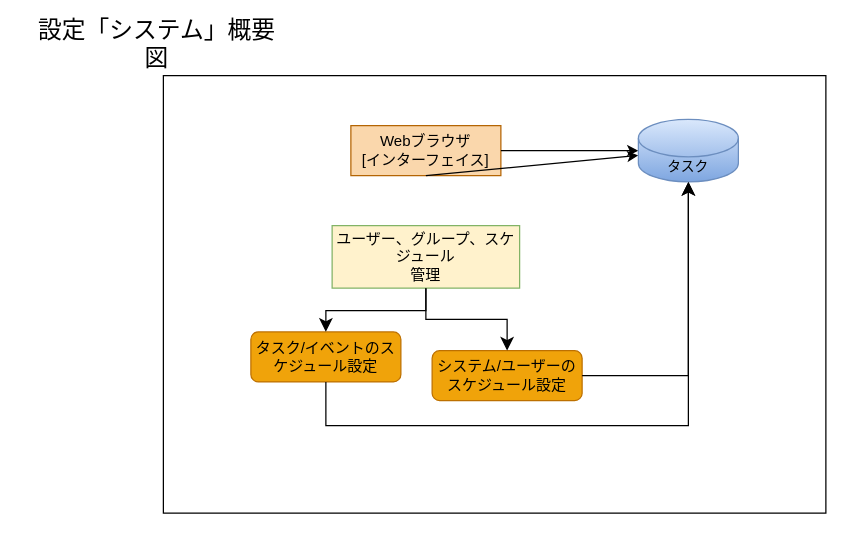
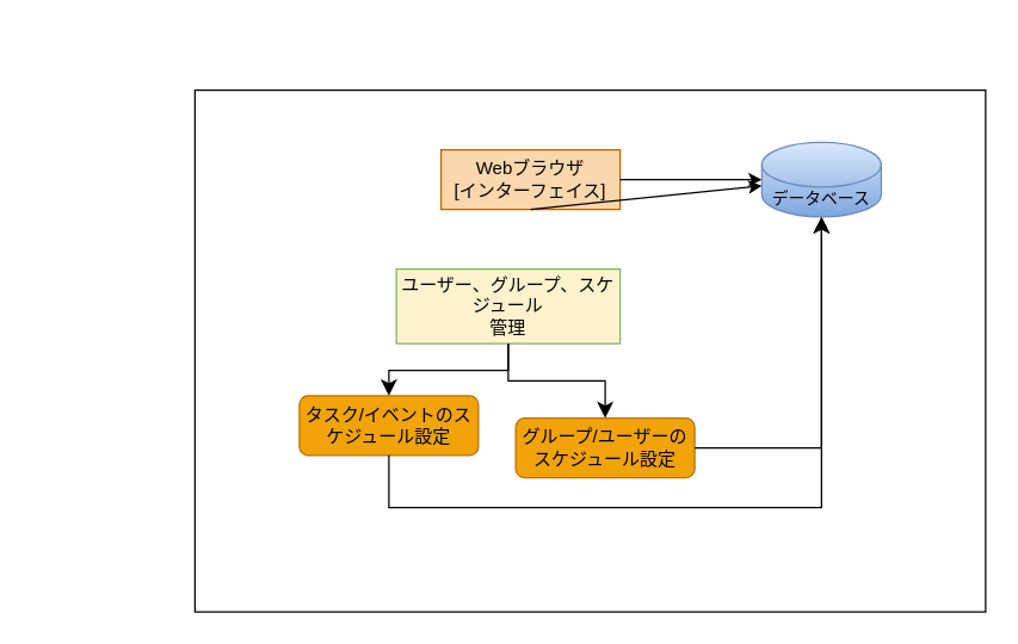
  <mxCell id="0" />
  <mxCell id="1" parent="0" />
  <mxCell id="2" value="" style="rounded=0;whiteSpace=wrap;html=1;" parent="1" vertex="1"><mxGeometry x="130" y="60" width="530" height="350" as="geometry" /></mxCell>
- <mxCell id="3" value="Webブラウザ&lt;div&gt;[インターフェイス]&lt;/div&gt;" style="rounded=0;whiteSpace=wrap;html=1;fillColor=#fad7ac;strokeColor=#b46504;" parent="1" vertex="1"><mxGeometry x="280" y="100" width="120" height="40" as="geometry" /></mxCell>
+ <mxCell id="3" value="Webブラウザ&lt;div&gt;[インターフェイス]&lt;/div&gt;" style="rounded=0;whiteSpace=wrap;html=1;fillColor=#fad7ac;strokeColor=#b46504;" parent="1" vertex="1"><mxGeometry x="295" y="100" width="120" height="40" as="geometry" /></mxCell>
  <mxCell id="4" value="ユーザー、グループ、スケジュール&lt;div&gt;管理&lt;br&gt;&lt;/div&gt;" style="rounded=0;whiteSpace=wrap;html=1;fillColor=#fff2cc;strokeColor=#82b366;" parent="1" vertex="1"><mxGeometry x="265" y="180" width="150" height="50" as="geometry" /></mxCell>
  <mxCell id="5" value="" style="endArrow=classic;html=1;rounded=0;exitX=0.5;exitY=1;exitDx=0;exitDy=0;" parent="1" source="3" target="10" edge="1"><mxGeometry width="50" height="50" relative="1" as="geometry"><mxPoint x="350" y="220" as="sourcePoint" /><mxPoint x="330" y="180" as="targetPoint" /></mxGeometry></mxCell>
  <mxCell id="6" value="" style="endArrow=classic;html=1;rounded=0;exitX=1;exitY=0.5;exitDx=0;exitDy=0;entryX=0;entryY=0.5;entryDx=0;entryDy=0;" parent="1" source="3" edge="1"><mxGeometry width="50" height="50" relative="1" as="geometry"><mxPoint x="400" y="200" as="sourcePoint" /><mxPoint x="510" y="120" as="targetPoint" /></mxGeometry></mxCell>
- <mxCell id="7" value="システム/ユーザーのスケジュール設定" style="rounded=1;whiteSpace=wrap;html=1;fillColor=#f0a30a;strokeColor=#BD7000;fontColor=#000000;" parent="1" vertex="1"><mxGeometry x="345" y="280" width="120" height="40" as="geometry" /></mxCell>
+ <mxCell id="7" value="グループ/ユーザーのスケジュール設定" style="rounded=1;whiteSpace=wrap;html=1;fillColor=#f0a30a;strokeColor=#BD7000;fontColor=#000000;" parent="1" vertex="1"><mxGeometry x="345" y="280" width="120" height="40" as="geometry" /></mxCell>
  <mxCell id="8" value="タスク/イベントのスケジュール設定" style="rounded=1;whiteSpace=wrap;html=1;fillColor=#f0a30a;strokeColor=#BD7000;fontColor=#000000;" parent="1" vertex="1"><mxGeometry x="200" y="265" width="120" height="40" as="geometry" /></mxCell>
- <mxCell id="9" value="設定「システム」概要図" style="text;html=1;align=center;verticalAlign=middle;whiteSpace=wrap;rounded=0;fontSize=19;" parent="1" vertex="1"><mxGeometry width="210" height="30" as="geometry" x="20" y="20" /></mxCell>
- <mxCell id="10" value="&lt;font style=&quot;font-size: 11px;&quot;&gt;タスク&lt;/font&gt;" style="shape=cylinder3;whiteSpace=wrap;html=1;boundedLbl=1;backgroundOutline=1;size=15;fillColor=#dae8fc;strokeColor=#6c8ebf;gradientColor=#7ea6e0;" parent="1" vertex="1"><mxGeometry x="510" y="95" width="80" height="50" as="geometry" /></mxCell>
+ <mxCell id="10" value="&lt;font style=&quot;font-size: 11px;&quot;&gt;データベース&lt;/font&gt;" style="shape=cylinder3;whiteSpace=wrap;html=1;boundedLbl=1;backgroundOutline=1;size=15;fillColor=#dae8fc;strokeColor=#6c8ebf;gradientColor=#7ea6e0;" parent="1" vertex="1"><mxGeometry x="510" y="95" width="80" height="50" as="geometry" /></mxCell>
  <mxCell id="11" value="" style="edgeStyle=elbowEdgeStyle;elbow=vertical;endArrow=classic;html=1;curved=0;rounded=0;endSize=8;startSize=8;exitX=0.5;exitY=1;exitDx=0;exitDy=0;entryX=0.5;entryY=0;entryDx=0;entryDy=0;" edge="1" parent="1" source="4" target="7"><mxGeometry width="50" height="50" relative="1" as="geometry"><mxPoint x="420" y="310" as="sourcePoint" /><mxPoint x="470" y="260" as="targetPoint" /></mxGeometry></mxCell>
  <mxCell id="12" value="" style="edgeStyle=elbowEdgeStyle;elbow=vertical;endArrow=classic;html=1;curved=0;rounded=0;endSize=8;startSize=8;entryX=0.5;entryY=0;entryDx=0;entryDy=0;" edge="1" parent="1" target="8"><mxGeometry width="50" height="50" relative="1" as="geometry"><mxPoint x="340" y="230" as="sourcePoint" /><mxPoint x="410" y="290" as="targetPoint" /></mxGeometry></mxCell>
  <mxCell id="13" value="" style="edgeStyle=segmentEdgeStyle;endArrow=classic;html=1;curved=0;rounded=0;endSize=8;startSize=8;exitX=1;exitY=0.5;exitDx=0;exitDy=0;entryX=0.5;entryY=1;entryDx=0;entryDy=0;entryPerimeter=0;" edge="1" parent="1" source="7" target="10"><mxGeometry width="50" height="50" relative="1" as="geometry"><mxPoint x="420" y="310" as="sourcePoint" /><mxPoint x="540" y="150" as="targetPoint" /></mxGeometry></mxCell>
  <mxCell id="14" value="" style="edgeStyle=elbowEdgeStyle;elbow=vertical;endArrow=classic;html=1;curved=0;rounded=0;endSize=8;startSize=8;exitX=0.5;exitY=1;exitDx=0;exitDy=0;entryX=0.5;entryY=1;entryDx=0;entryDy=0;entryPerimeter=0;" edge="1" parent="1" source="8" target="10"><mxGeometry width="50" height="50" relative="1" as="geometry"><mxPoint x="270" y="305" as="sourcePoint" /><mxPoint x="540" y="145" as="targetPoint" /><Array as="points"><mxPoint x="410" y="340" /></Array></mxGeometry></mxCell>
